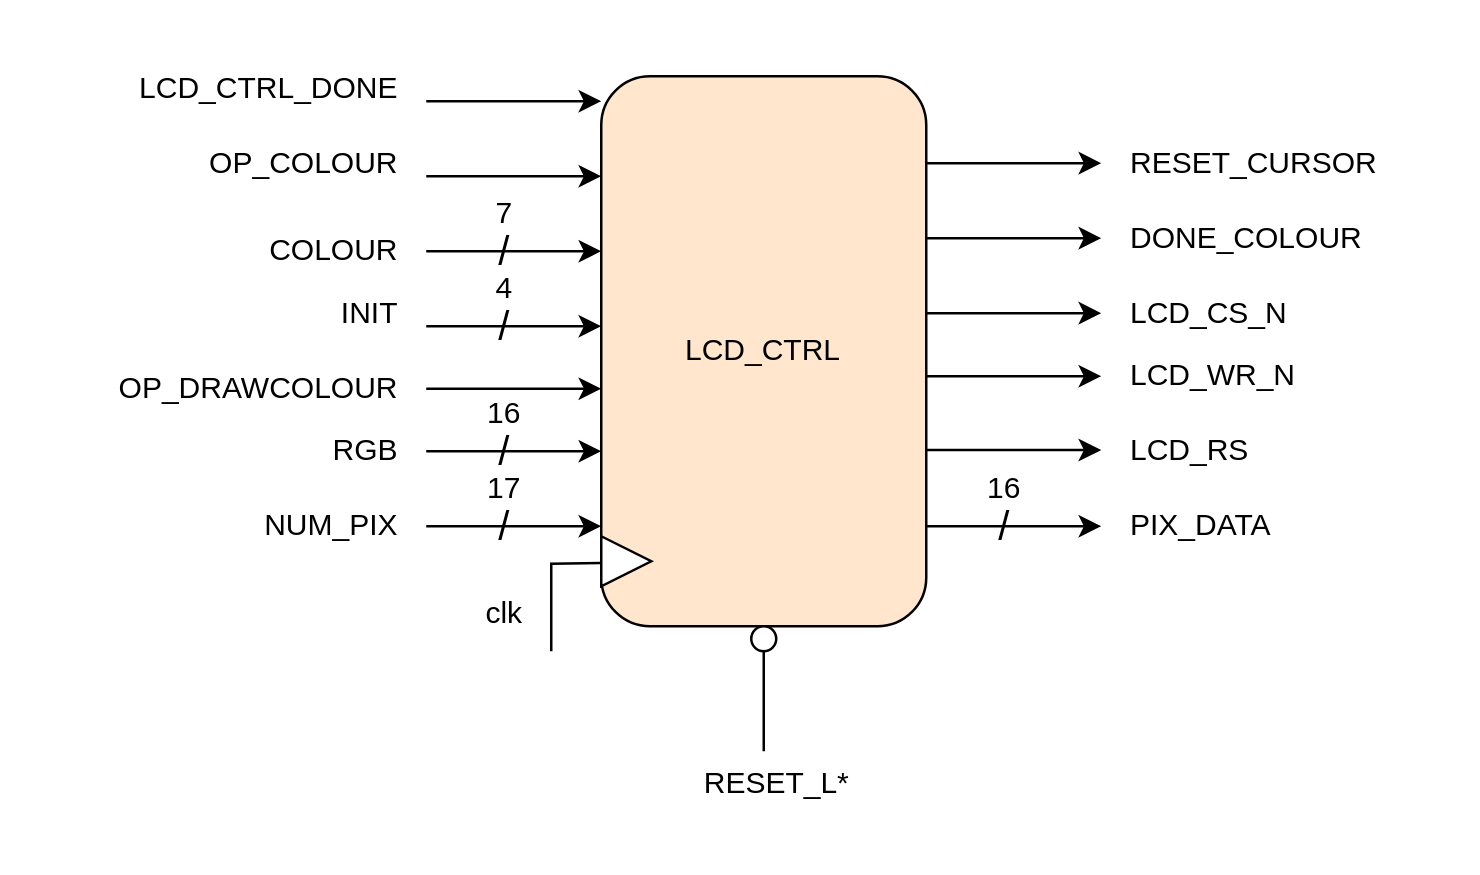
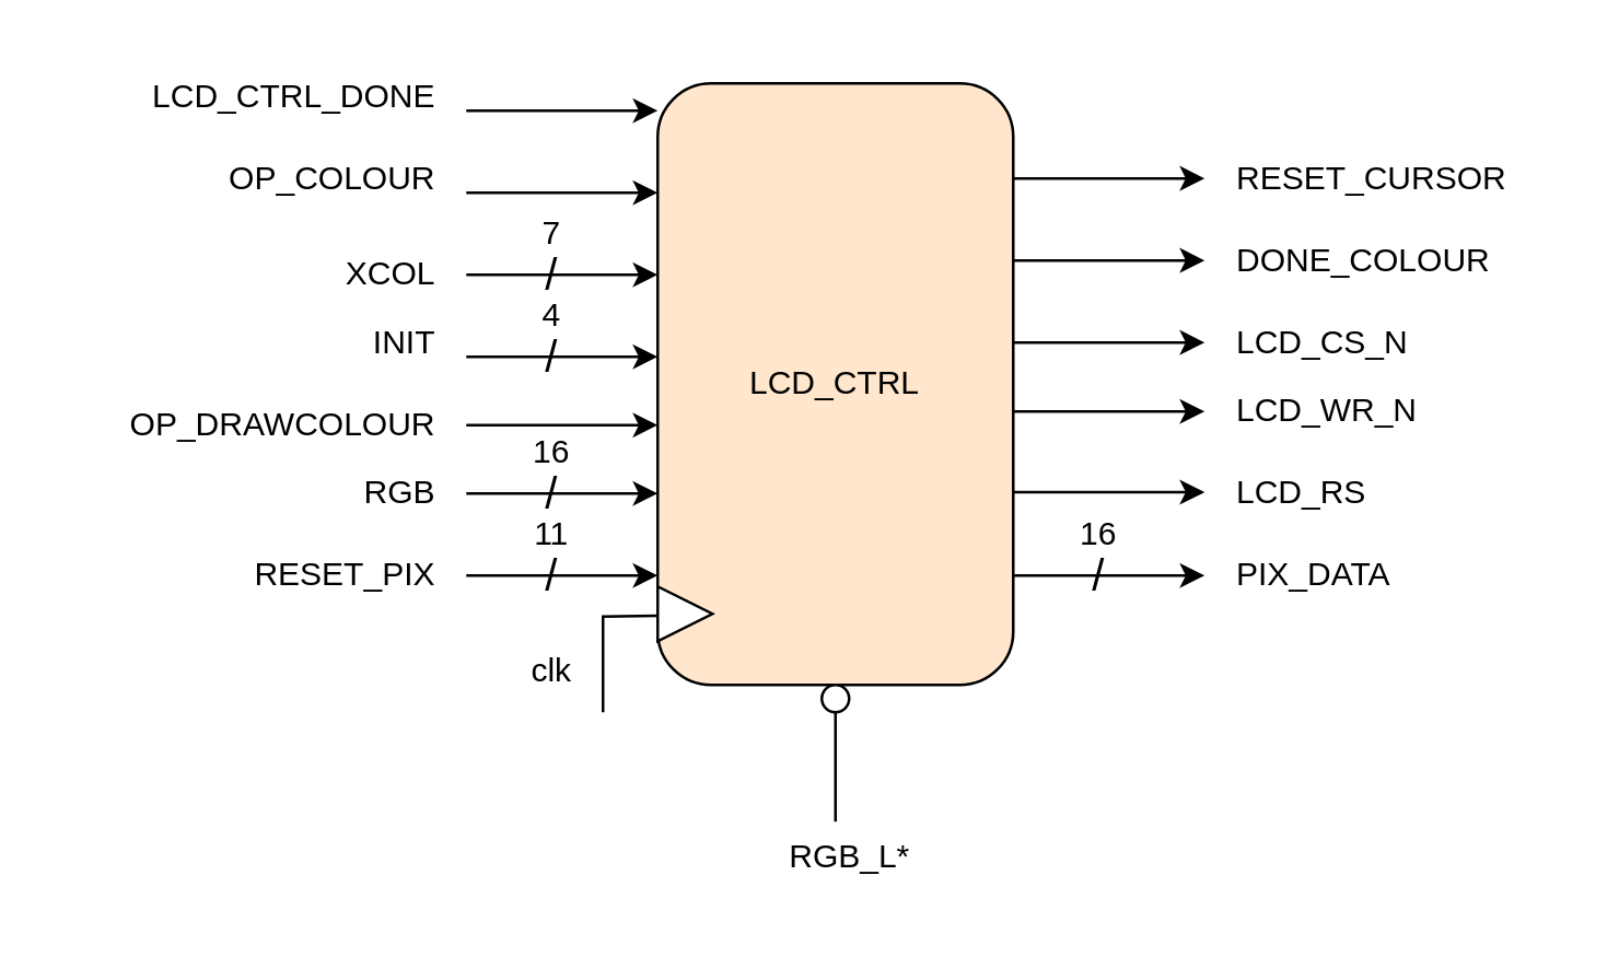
  <mxCell id="0" />
  <mxCell id="1" parent="0" />
  <mxCell id="2" value="LCD_CTRL" style="rounded=1;whiteSpace=wrap;html=1;fillColor=#ffe6cc;strokeColor=#000000;strokeWidth=1;" vertex="1" parent="1"><mxGeometry x="240" y="30" width="130" height="220" as="geometry" /></mxCell>
  <mxCell id="3" value="" style="triangle;whiteSpace=wrap;html=1;" vertex="1" parent="1"><mxGeometry x="240" y="214" width="20" height="20" as="geometry" /></mxCell>
  <mxCell id="4" value="" style="edgeStyle=none;orthogonalLoop=1;jettySize=auto;html=1;rounded=0;endArrow=none;endFill=0;" edge="1" parent="1"><mxGeometry width="100" relative="1" as="geometry"><mxPoint x="220" y="260" as="sourcePoint" /><mxPoint x="240" y="224.71" as="targetPoint" /><Array as="points"><mxPoint x="220" y="225" /></Array></mxGeometry></mxCell>
  <mxCell id="5" value="clk" style="text;html=1;align=center;verticalAlign=middle;resizable=0;points=[];autosize=1;strokeColor=none;fillColor=none;" vertex="1" parent="1"><mxGeometry x="181" y="230" width="40" height="30" as="geometry" /></mxCell>
  <mxCell id="6" style="edgeStyle=orthogonalEdgeStyle;rounded=0;orthogonalLoop=1;jettySize=auto;html=1;startArrow=none;startFill=0;endArrow=none;endFill=0;" edge="1" source="7" parent="1"><mxGeometry relative="1" as="geometry"><mxPoint x="305" y="300" as="targetPoint" /></mxGeometry></mxCell>
  <mxCell id="7" value="" style="ellipse;whiteSpace=wrap;html=1;" vertex="1" parent="1"><mxGeometry x="300" y="250" width="10" height="10" as="geometry" /></mxCell>
- <mxCell id="8" value="RESET_L*" style="text;html=1;align=center;verticalAlign=middle;resizable=0;points=[];autosize=1;strokeColor=none;fillColor=none;" vertex="1" parent="1"><mxGeometry x="270" y="298" width="80" height="30" as="geometry" /></mxCell>
+ <mxCell id="8" value="RGB_L*" style="text;html=1;align=center;verticalAlign=middle;resizable=0;points=[];autosize=1;strokeColor=none;fillColor=none;" vertex="1" parent="1"><mxGeometry x="270" y="298" width="80" height="30" as="geometry" /></mxCell>
  <mxCell id="9" value="" style="edgeStyle=none;orthogonalLoop=1;jettySize=auto;html=1;rounded=0;" edge="1" parent="1"><mxGeometry width="100" relative="1" as="geometry"><mxPoint x="170" y="70" as="sourcePoint" /><mxPoint x="240" y="70" as="targetPoint" /><Array as="points" /></mxGeometry></mxCell>
  <mxCell id="10" value="" style="edgeStyle=none;orthogonalLoop=1;jettySize=auto;html=1;rounded=0;" edge="1" parent="1"><mxGeometry width="100" relative="1" as="geometry"><mxPoint x="170" y="155" as="sourcePoint" /><mxPoint x="240" y="155" as="targetPoint" /><Array as="points" /></mxGeometry></mxCell>
  <mxCell id="11" value="" style="edgeStyle=none;orthogonalLoop=1;jettySize=auto;html=1;rounded=0;" edge="1" parent="1"><mxGeometry width="100" relative="1" as="geometry"><mxPoint x="170" y="130" as="sourcePoint" /><mxPoint x="240" y="130" as="targetPoint" /><Array as="points" /></mxGeometry></mxCell>
  <mxCell id="12" value="/" style="text;html=1;align=center;verticalAlign=middle;resizable=0;points=[];autosize=1;strokeColor=none;fillColor=none;fontStyle=0;fontSize=16;" vertex="1" parent="1"><mxGeometry x="186" y="115" width="30" height="30" as="geometry" /></mxCell>
  <mxCell id="13" value="4" style="text;html=1;align=center;verticalAlign=middle;resizable=0;points=[];autosize=1;strokeColor=none;fillColor=none;" vertex="1" parent="1"><mxGeometry x="186" y="100" width="30" height="30" as="geometry" /></mxCell>
  <mxCell id="14" value="OP_COLOUR" style="text;html=1;align=right;verticalAlign=middle;resizable=0;points=[];autosize=1;strokeColor=none;fillColor=none;" vertex="1" parent="1"><mxGeometry x="40" y="50" width="120" height="30" as="geometry" /></mxCell>
  <mxCell id="15" value="OP_DRAWCOLOUR" style="text;html=1;align=right;verticalAlign=middle;resizable=0;points=[];autosize=1;strokeColor=none;fillColor=none;" vertex="1" parent="1"><mxGeometry x="20" y="140" width="140" height="30" as="geometry" /></mxCell>
  <mxCell id="16" value="" style="edgeStyle=none;orthogonalLoop=1;jettySize=auto;html=1;rounded=0;" edge="1" parent="1"><mxGeometry width="100" relative="1" as="geometry"><mxPoint x="170" y="100" as="sourcePoint" /><mxPoint x="240" y="100" as="targetPoint" /><Array as="points" /></mxGeometry></mxCell>
  <mxCell id="17" value="/" style="text;html=1;align=center;verticalAlign=middle;resizable=0;points=[];autosize=1;strokeColor=none;fillColor=none;fontStyle=0;fontSize=16;" vertex="1" parent="1"><mxGeometry x="186" y="85" width="30" height="30" as="geometry" /></mxCell>
  <mxCell id="18" value="7" style="text;html=1;align=center;verticalAlign=middle;resizable=0;points=[];autosize=1;strokeColor=none;fillColor=none;" vertex="1" parent="1"><mxGeometry x="186" y="70" width="30" height="30" as="geometry" /></mxCell>
- <mxCell id="19" value="COLOUR" style="text;html=1;align=right;verticalAlign=middle;resizable=0;points=[];autosize=1;strokeColor=none;fillColor=none;" vertex="1" parent="1"><mxGeometry x="100" y="85" width="60" height="30" as="geometry" /></mxCell>
+ <mxCell id="19" value="XCOL" style="text;html=1;align=right;verticalAlign=middle;resizable=0;points=[];autosize=1;strokeColor=none;fillColor=none;" vertex="1" parent="1"><mxGeometry x="100" y="85" width="60" height="30" as="geometry" /></mxCell>
  <mxCell id="20" value="INIT" style="text;html=1;align=right;verticalAlign=middle;resizable=0;points=[];autosize=1;strokeColor=none;fillColor=none;" vertex="1" parent="1"><mxGeometry x="100" y="110" width="60" height="30" as="geometry" /></mxCell>
  <mxCell id="21" value="" style="edgeStyle=none;orthogonalLoop=1;jettySize=auto;html=1;rounded=0;" edge="1" parent="1"><mxGeometry width="100" relative="1" as="geometry"><mxPoint x="170" y="180" as="sourcePoint" /><mxPoint x="240" y="180" as="targetPoint" /><Array as="points" /></mxGeometry></mxCell>
  <mxCell id="22" value="/" style="text;html=1;align=center;verticalAlign=middle;resizable=0;points=[];autosize=1;strokeColor=none;fillColor=none;fontStyle=0;fontSize=16;" vertex="1" parent="1"><mxGeometry x="186" y="165" width="30" height="30" as="geometry" /></mxCell>
  <mxCell id="23" value="16" style="text;html=1;align=center;verticalAlign=middle;resizable=0;points=[];autosize=1;strokeColor=none;fillColor=none;" vertex="1" parent="1"><mxGeometry x="181" y="150" width="40" height="30" as="geometry" /></mxCell>
  <mxCell id="24" value="RGB" style="text;html=1;align=right;verticalAlign=middle;resizable=0;points=[];autosize=1;strokeColor=none;fillColor=none;" vertex="1" parent="1"><mxGeometry x="110" y="165" width="50" height="30" as="geometry" /></mxCell>
- <mxCell id="25" value="NUM_PIX" style="text;html=1;align=right;verticalAlign=middle;resizable=0;points=[];autosize=1;strokeColor=none;fillColor=none;" vertex="1" parent="1"><mxGeometry x="80" y="195" width="80" height="30" as="geometry" /></mxCell>
+ <mxCell id="25" value="RESET_PIX" style="text;html=1;align=right;verticalAlign=middle;resizable=0;points=[];autosize=1;strokeColor=none;fillColor=none;" vertex="1" parent="1"><mxGeometry x="80" y="195" width="80" height="30" as="geometry" /></mxCell>
  <mxCell id="26" value="" style="edgeStyle=none;orthogonalLoop=1;jettySize=auto;html=1;rounded=0;" edge="1" parent="1"><mxGeometry width="100" relative="1" as="geometry"><mxPoint x="170" y="210" as="sourcePoint" /><mxPoint x="240" y="210" as="targetPoint" /><Array as="points" /></mxGeometry></mxCell>
  <mxCell id="27" value="/" style="text;html=1;align=center;verticalAlign=middle;resizable=0;points=[];autosize=1;strokeColor=none;fillColor=none;fontStyle=0;fontSize=16;" vertex="1" parent="1"><mxGeometry x="186" y="195" width="30" height="30" as="geometry" /></mxCell>
- <mxCell id="28" value="17" style="text;html=1;align=center;verticalAlign=middle;resizable=0;points=[];autosize=1;strokeColor=none;fillColor=none;" vertex="1" parent="1"><mxGeometry x="181" y="180" width="40" height="30" as="geometry" /></mxCell>
+ <mxCell id="28" value="11" style="text;html=1;align=center;verticalAlign=middle;resizable=0;points=[];autosize=1;strokeColor=none;fillColor=none;" vertex="1" parent="1"><mxGeometry x="181" y="180" width="40" height="30" as="geometry" /></mxCell>
  <mxCell id="29" value="" style="edgeStyle=none;orthogonalLoop=1;jettySize=auto;html=1;rounded=0;" edge="1" parent="1"><mxGeometry width="100" relative="1" as="geometry"><mxPoint x="170" y="40" as="sourcePoint" /><mxPoint x="240" y="40" as="targetPoint" /><Array as="points" /></mxGeometry></mxCell>
  <mxCell id="30" value="LCD_CTRL_DONE" style="text;html=1;align=right;verticalAlign=middle;resizable=0;points=[];autosize=1;strokeColor=none;fillColor=none;" vertex="1" parent="1"><mxGeometry x="40" y="20" width="120" height="30" as="geometry" /></mxCell>
  <mxCell id="31" value="" style="edgeStyle=none;orthogonalLoop=1;jettySize=auto;html=1;rounded=0;" edge="1" parent="1"><mxGeometry width="100" relative="1" as="geometry"><mxPoint x="370" y="64.76" as="sourcePoint" /><mxPoint x="440" y="64.76" as="targetPoint" /><Array as="points" /></mxGeometry></mxCell>
  <mxCell id="32" value="RESET_CURSOR" style="text;html=1;align=left;verticalAlign=middle;resizable=0;points=[];autosize=1;strokeColor=none;fillColor=none;" vertex="1" parent="1"><mxGeometry x="450" y="50" width="120" height="30" as="geometry" /></mxCell>
  <mxCell id="33" value="" style="edgeStyle=none;orthogonalLoop=1;jettySize=auto;html=1;rounded=0;" edge="1" parent="1"><mxGeometry width="100" relative="1" as="geometry"><mxPoint x="370" y="94.76" as="sourcePoint" /><mxPoint x="440" y="94.76" as="targetPoint" /><Array as="points" /></mxGeometry></mxCell>
  <mxCell id="34" value="DONE_COLOUR" style="text;html=1;align=left;verticalAlign=middle;resizable=0;points=[];autosize=1;strokeColor=none;fillColor=none;" vertex="1" parent="1"><mxGeometry x="450" y="80" width="120" height="30" as="geometry" /></mxCell>
  <mxCell id="35" value="" style="edgeStyle=none;orthogonalLoop=1;jettySize=auto;html=1;rounded=0;" edge="1" parent="1"><mxGeometry width="100" relative="1" as="geometry"><mxPoint x="370" y="124.76" as="sourcePoint" /><mxPoint x="440" y="124.76" as="targetPoint" /><Array as="points" /></mxGeometry></mxCell>
  <mxCell id="36" value="" style="edgeStyle=none;orthogonalLoop=1;jettySize=auto;html=1;rounded=0;" edge="1" parent="1"><mxGeometry width="100" relative="1" as="geometry"><mxPoint x="370" y="150" as="sourcePoint" /><mxPoint x="440" y="150" as="targetPoint" /><Array as="points" /></mxGeometry></mxCell>
  <mxCell id="37" value="" style="edgeStyle=none;orthogonalLoop=1;jettySize=auto;html=1;rounded=0;" edge="1" parent="1"><mxGeometry width="100" relative="1" as="geometry"><mxPoint x="370" y="179.52" as="sourcePoint" /><mxPoint x="440" y="179.52" as="targetPoint" /><Array as="points" /></mxGeometry></mxCell>
  <mxCell id="38" value="" style="edgeStyle=none;orthogonalLoop=1;jettySize=auto;html=1;rounded=0;" edge="1" parent="1"><mxGeometry width="100" relative="1" as="geometry"><mxPoint x="370" y="210" as="sourcePoint" /><mxPoint x="440" y="210" as="targetPoint" /><Array as="points" /></mxGeometry></mxCell>
  <mxCell id="39" value="/" style="text;html=1;align=center;verticalAlign=middle;resizable=0;points=[];autosize=1;strokeColor=none;fillColor=none;fontStyle=0;fontSize=16;" vertex="1" parent="1"><mxGeometry x="386" y="195" width="30" height="30" as="geometry" /></mxCell>
  <mxCell id="40" value="16" style="text;html=1;align=center;verticalAlign=middle;resizable=0;points=[];autosize=1;strokeColor=none;fillColor=none;" vertex="1" parent="1"><mxGeometry x="381" y="180" width="40" height="30" as="geometry" /></mxCell>
  <mxCell id="41" value="LCD_CS_N" style="text;html=1;align=left;verticalAlign=middle;resizable=0;points=[];autosize=1;strokeColor=none;fillColor=none;" vertex="1" parent="1"><mxGeometry x="450" y="110" width="90" height="30" as="geometry" /></mxCell>
  <mxCell id="42" value="LCD_WR_N" style="text;html=1;align=left;verticalAlign=middle;resizable=0;points=[];autosize=1;strokeColor=none;fillColor=none;" vertex="1" parent="1"><mxGeometry x="450" y="135" width="90" height="30" as="geometry" /></mxCell>
  <mxCell id="43" value="LCD_RS" style="text;html=1;align=left;verticalAlign=middle;resizable=0;points=[];autosize=1;strokeColor=none;fillColor=none;" vertex="1" parent="1"><mxGeometry x="450" y="165" width="70" height="30" as="geometry" /></mxCell>
  <mxCell id="44" value="PIX_DATA" style="text;html=1;align=left;verticalAlign=middle;resizable=0;points=[];autosize=1;strokeColor=none;fillColor=none;" vertex="1" parent="1"><mxGeometry x="450" y="195" width="80" height="30" as="geometry" /></mxCell>
